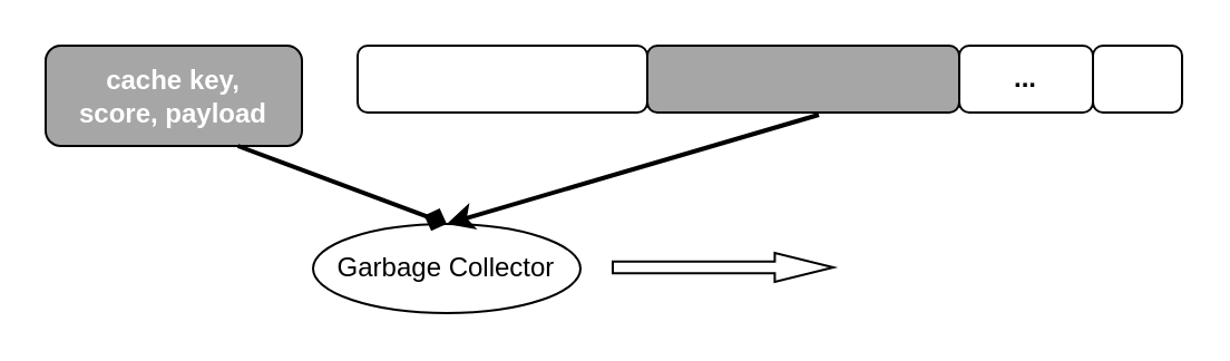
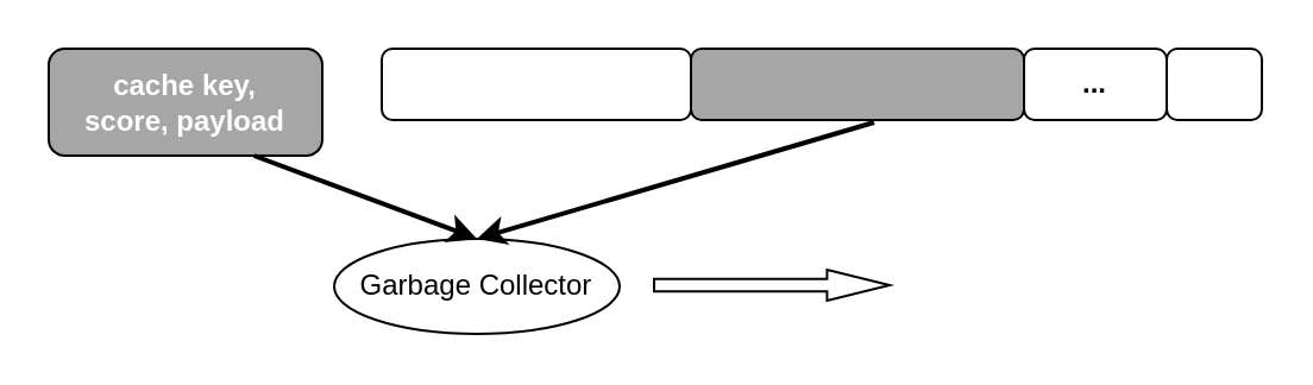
  <mxCell id="0" />
  <mxCell id="1" parent="0" />
  <mxCell id="2" value="&lt;b&gt;&lt;font color=&quot;#ffffff&quot;&gt;cache key, &lt;br&gt;score, payload&lt;/font&gt;&lt;/b&gt;" style="rounded=1;whiteSpace=wrap;html=1;fillColor=#A6A6A6;" vertex="1" parent="1"><mxGeometry x="20" y="20" width="115" height="45" as="geometry" /></mxCell>
  <mxCell id="3" value="" style="rounded=1;whiteSpace=wrap;html=1;fillColor=#A6A6A6;" vertex="1" parent="1"><mxGeometry x="290" y="20" width="140" height="30" as="geometry" /></mxCell>
  <mxCell id="4" value="" style="rounded=1;whiteSpace=wrap;html=1;" vertex="1" parent="1"><mxGeometry x="160" y="20" width="130" height="30" as="geometry" /></mxCell>
  <mxCell id="5" value="" style="rounded=1;whiteSpace=wrap;html=1;" vertex="1" parent="1"><mxGeometry x="490" y="20" width="40" height="30" as="geometry" /></mxCell>
  <mxCell id="6" value="&lt;b&gt;...&lt;/b&gt;" style="rounded=1;whiteSpace=wrap;html=1;" vertex="1" parent="1"><mxGeometry x="430" y="20" width="60" height="30" as="geometry" /></mxCell>
  <mxCell id="7" value="Garbage Collector" style="ellipse;whiteSpace=wrap;html=1;" vertex="1" parent="1"><mxGeometry x="140" y="100" width="120" height="40" as="geometry" /></mxCell>
  <mxCell id="8" value="" style="shape=flexArrow;endArrow=classic;html=1;rounded=0;width=5.143;endSize=8.429;endWidth=6.776;" edge="1" parent="1"><mxGeometry width="50" height="50" relative="1" as="geometry"><mxPoint x="274" y="119.5" as="sourcePoint" /><mxPoint x="374" y="119.5" as="targetPoint" /></mxGeometry></mxCell>
- <mxCell id="9" value="" style="endArrow=diamond;html=1;rounded=0;entryX=0.5;entryY=0;entryDx=0;entryDy=0;exitX=0.75;exitY=1;exitDx=0;exitDy=0;strokeWidth=2;" edge="1" parent="1" source="2" target="7"><mxGeometry width="50" height="50" relative="1" as="geometry"><mxPoint x="270" y="80" as="sourcePoint" /><mxPoint x="320" y="30" as="targetPoint" /></mxGeometry></mxCell>
+ <mxCell id="9" value="" style="endArrow=classic;html=1;rounded=0;entryX=0.5;entryY=0;entryDx=0;entryDy=0;exitX=0.75;exitY=1;exitDx=0;exitDy=0;strokeWidth=2;" edge="1" parent="1" source="2" target="7"><mxGeometry width="50" height="50" relative="1" as="geometry"><mxPoint x="270" y="80" as="sourcePoint" /><mxPoint x="320" y="30" as="targetPoint" /></mxGeometry></mxCell>
  <mxCell id="10" value="" style="endArrow=classic;html=1;rounded=0;entryX=0.5;entryY=0;entryDx=0;entryDy=0;exitX=0.55;exitY=1.033;exitDx=0;exitDy=0;strokeWidth=2;exitPerimeter=0;" edge="1" parent="1" source="3" target="7"><mxGeometry width="50" height="50" relative="1" as="geometry"><mxPoint x="235" y="60" as="sourcePoint" /><mxPoint x="210" y="110" as="targetPoint" /></mxGeometry></mxCell>
